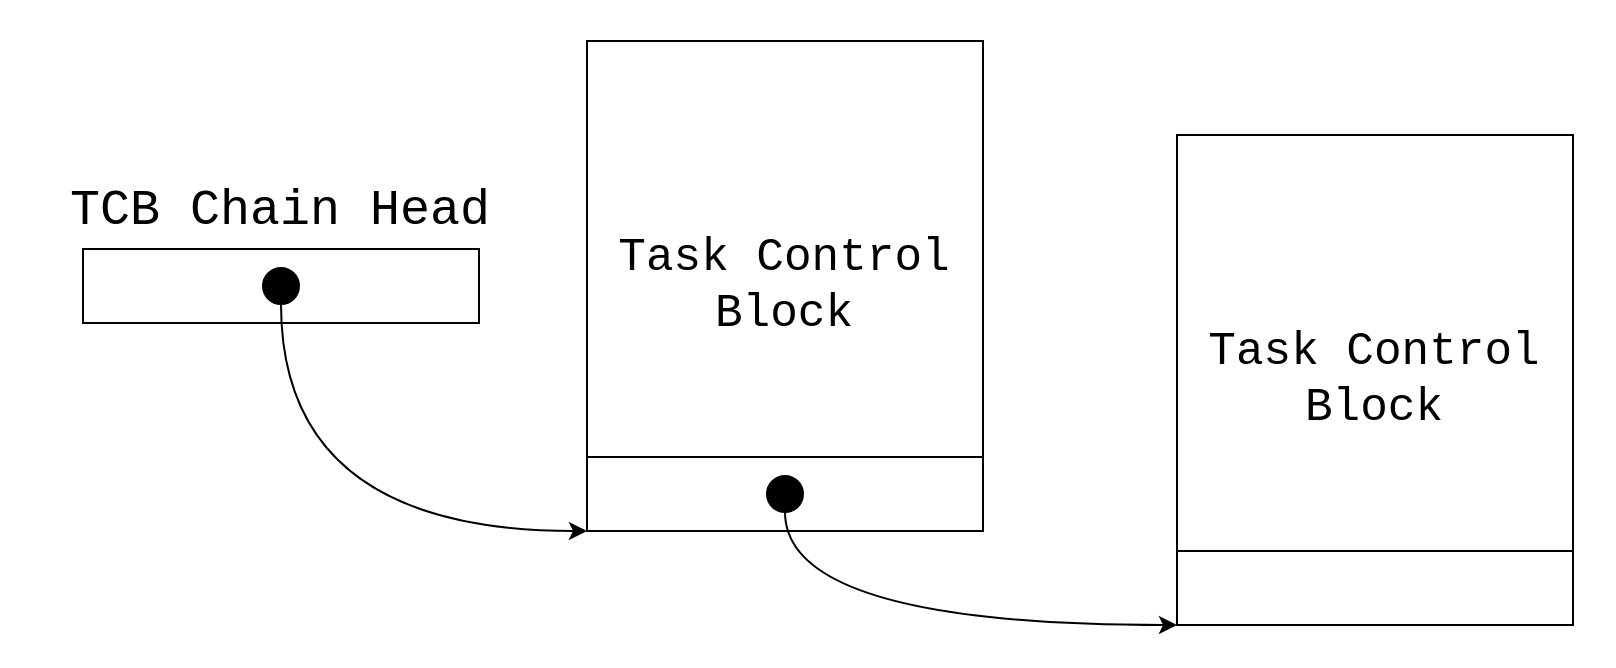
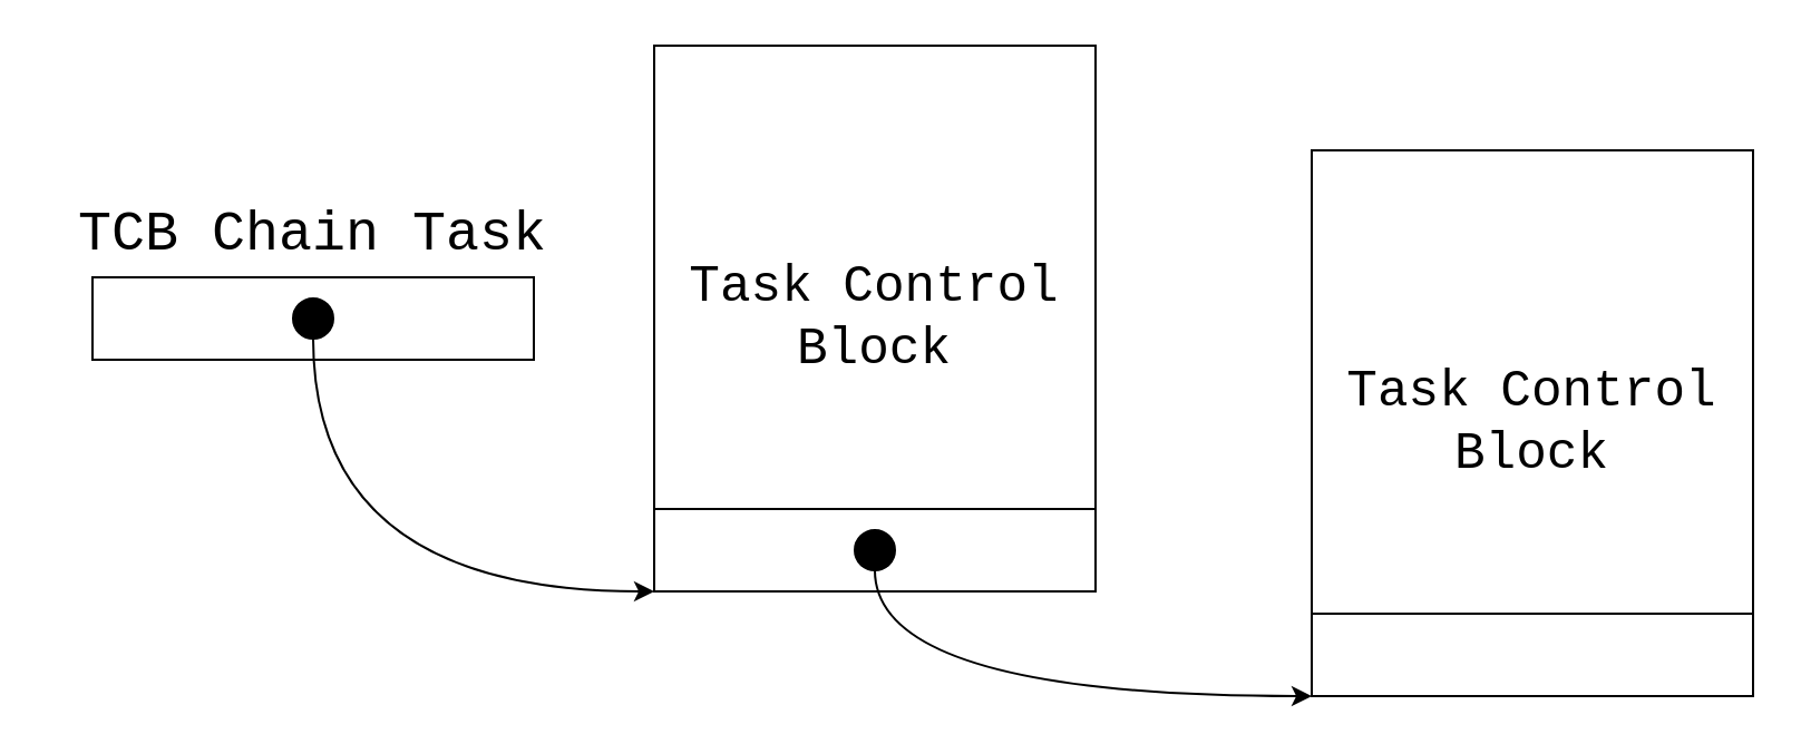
  <mxCell id="0" />
  <mxCell id="1" parent="0" />
  <mxCell id="2" value="&lt;font style=&quot;font-size: 23px&quot; face=&quot;Courier New&quot;&gt;Task Control Block&lt;/font&gt;" style="rounded=0;whiteSpace=wrap;html=1;" vertex="1" parent="1"><mxGeometry x="293" y="20" width="198" height="245" as="geometry" /></mxCell>
  <mxCell id="3" value="" style="rounded=0;whiteSpace=wrap;html=1;" vertex="1" parent="1"><mxGeometry x="293" y="228" width="198" height="37" as="geometry" /></mxCell>
  <mxCell id="4" value="" style="rounded=0;whiteSpace=wrap;html=1;" vertex="1" parent="1"><mxGeometry x="41" y="124" width="198" height="37" as="geometry" /></mxCell>
  <mxCell id="5" style="edgeStyle=orthogonalEdgeStyle;rounded=0;orthogonalLoop=1;jettySize=auto;html=1;entryX=0;entryY=1;entryDx=0;entryDy=0;curved=1;" edge="1" parent="1" source="6" target="3"><mxGeometry relative="1" as="geometry"><Array as="points"><mxPoint x="140" y="265" /></Array></mxGeometry></mxCell>
  <mxCell id="6" value="" style="ellipse;whiteSpace=wrap;html=1;aspect=fixed;fillColor=#000000;" vertex="1" parent="1"><mxGeometry x="131" y="133.5" width="18" height="18" as="geometry" /></mxCell>
- <mxCell id="7" value="&lt;font style=&quot;font-size: 25px&quot; face=&quot;Courier New&quot;&gt;TCB Chain Head&lt;/font&gt;" style="text;html=1;strokeColor=none;fillColor=none;align=center;verticalAlign=middle;whiteSpace=wrap;rounded=0;" vertex="1" parent="1"><mxGeometry x="20" y="95" width="240" height="20" as="geometry" /></mxCell>
+ <mxCell id="7" value="&lt;font style=&quot;font-size: 25px&quot; face=&quot;Courier New&quot;&gt;TCB Chain Task&lt;/font&gt;" style="text;html=1;strokeColor=none;fillColor=none;align=center;verticalAlign=middle;whiteSpace=wrap;rounded=0;" vertex="1" parent="1"><mxGeometry x="20" y="95" width="240" height="20" as="geometry" /></mxCell>
  <mxCell id="8" value="&lt;font style=&quot;font-size: 23px&quot; face=&quot;Courier New&quot;&gt;Task Control Block&lt;/font&gt;" style="rounded=0;whiteSpace=wrap;html=1;" vertex="1" parent="1"><mxGeometry x="588" y="67" width="198" height="245" as="geometry" /></mxCell>
  <mxCell id="9" value="" style="rounded=0;whiteSpace=wrap;html=1;" vertex="1" parent="1"><mxGeometry x="588" y="275" width="198" height="37" as="geometry" /></mxCell>
  <mxCell id="10" style="edgeStyle=orthogonalEdgeStyle;curved=1;rounded=0;orthogonalLoop=1;jettySize=auto;html=1;entryX=0;entryY=1;entryDx=0;entryDy=0;" edge="1" parent="1" source="11" target="9"><mxGeometry relative="1" as="geometry"><Array as="points"><mxPoint x="392" y="312" /></Array></mxGeometry></mxCell>
  <mxCell id="11" value="" style="ellipse;whiteSpace=wrap;html=1;aspect=fixed;fillColor=#000000;" vertex="1" parent="1"><mxGeometry x="383" y="237.5" width="18" height="18" as="geometry" /></mxCell>
